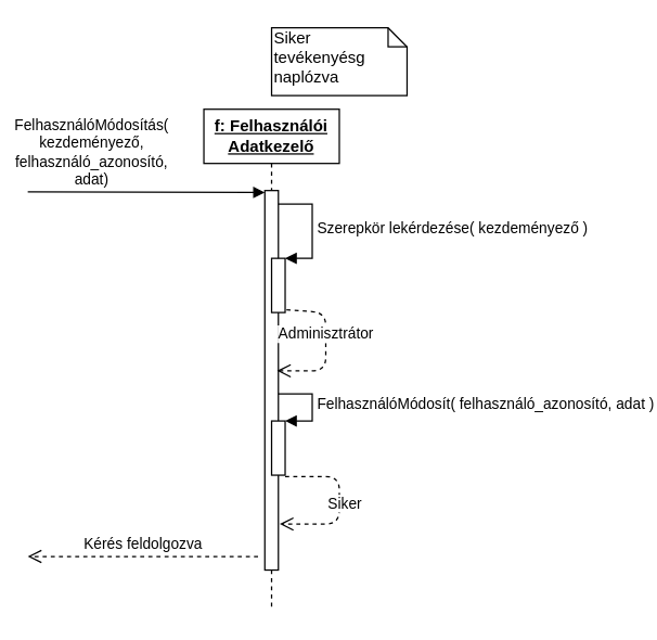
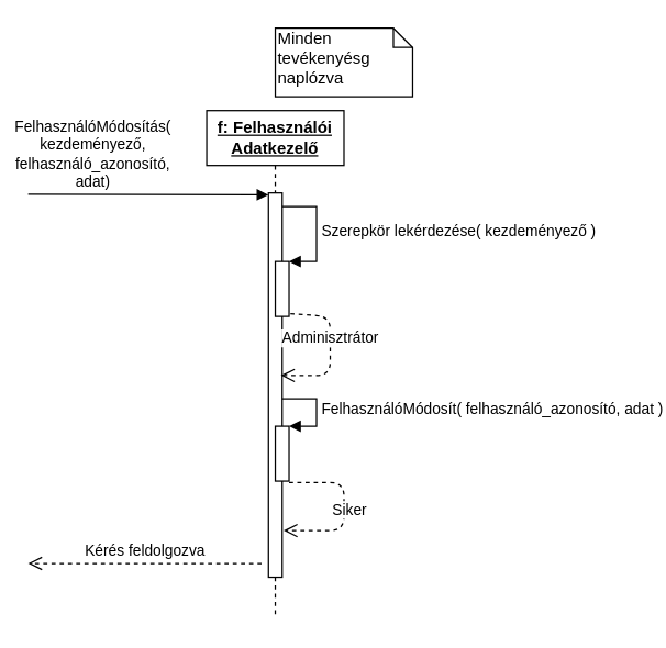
  <mxCell id="0" />
  <mxCell id="1" parent="0" />
  <mxCell id="2" value="&lt;b&gt;&lt;u&gt;f: Felhasználói Adatkezelő&lt;/u&gt;&lt;/b&gt;" style="shape=umlLifeline;perimeter=lifelinePerimeter;whiteSpace=wrap;html=1;container=1;collapsible=0;recursiveResize=0;outlineConnect=0;" parent="1" vertex="1"><mxGeometry x="150" y="80" width="100" height="370" as="geometry" /></mxCell>
  <mxCell id="3" value="" style="html=1;points=[];perimeter=orthogonalPerimeter;" parent="2" vertex="1"><mxGeometry x="45" y="60" width="10" height="280" as="geometry" /></mxCell>
  <mxCell id="4" value="Siker" style="html=1;verticalAlign=bottom;endArrow=open;dashed=1;endSize=8;exitX=1;exitY=1.025;exitDx=0;exitDy=0;exitPerimeter=0;entryX=1.1;entryY=0.491;entryDx=0;entryDy=0;entryPerimeter=0;" parent="2" edge="1"><mxGeometry x="0.36" y="-12" relative="1" as="geometry"><mxPoint x="60" y="271" as="sourcePoint" /><mxPoint x="56" y="306.04" as="targetPoint" /><Array as="points"><mxPoint x="100" y="271" /><mxPoint x="100" y="306" /></Array><mxPoint x="10" y="6" as="offset" /></mxGeometry></mxCell>
  <mxCell id="5" value="" style="html=1;points=[];perimeter=orthogonalPerimeter;" parent="2" vertex="1"><mxGeometry x="50" y="230" width="10" height="40" as="geometry" /></mxCell>
  <mxCell id="6" value="FelhasználóMódosít(&amp;nbsp;&lt;span style=&quot;text-align: center&quot;&gt;felhasználó_azonosító, adat&lt;/span&gt;&amp;nbsp;)" style="edgeStyle=orthogonalEdgeStyle;html=1;align=left;spacingLeft=2;endArrow=block;rounded=0;entryX=1;entryY=0;" parent="2" target="5" edge="1"><mxGeometry relative="1" as="geometry"><mxPoint x="55" y="210" as="sourcePoint" /><Array as="points"><mxPoint x="80" y="210" /></Array></mxGeometry></mxCell>
  <mxCell id="7" value="FelhasználóMódosítás(&lt;br&gt;kezdeményező,&lt;br&gt;felhasználó_azonosító,&lt;br&gt;adat)" style="html=1;verticalAlign=bottom;endArrow=block;entryX=0;entryY=0.005;entryDx=0;entryDy=0;entryPerimeter=0;" parent="1" target="3" edge="1"><mxGeometry x="-0.46" width="80" relative="1" as="geometry"><mxPoint x="20" y="141" as="sourcePoint" /><mxPoint x="179.5" y="150" as="targetPoint" /><mxPoint as="offset" /></mxGeometry></mxCell>
- <mxCell id="8" value="Siker tevékenyésg naplózva" style="shape=note;whiteSpace=wrap;html=1;size=14;verticalAlign=top;align=left;spacingTop=-6;" parent="1" vertex="1"><mxGeometry x="200" y="20" width="100" height="50" as="geometry" /></mxCell>
+ <mxCell id="8" value="Minden tevékenyésg naplózva" style="shape=note;whiteSpace=wrap;html=1;size=14;verticalAlign=top;align=left;spacingTop=-6;" parent="1" vertex="1"><mxGeometry x="200" y="20" width="100" height="50" as="geometry" /></mxCell>
  <mxCell id="9" value="Kérés feldolgozva" style="html=1;verticalAlign=bottom;endArrow=open;dashed=1;endSize=8;" parent="1" edge="1"><mxGeometry relative="1" as="geometry"><mxPoint x="190" y="410" as="sourcePoint" /><mxPoint x="20" y="410" as="targetPoint" /></mxGeometry></mxCell>
  <mxCell id="10" value="" style="html=1;points=[];perimeter=orthogonalPerimeter;" parent="1" vertex="1"><mxGeometry x="200" y="190" width="10" height="40" as="geometry" /></mxCell>
  <mxCell id="11" value="&lt;span style=&quot;text-align: center&quot;&gt;Szerepkör lekérdezése( kezdeményező )&lt;/span&gt;" style="edgeStyle=orthogonalEdgeStyle;html=1;align=left;spacingLeft=2;endArrow=block;rounded=0;entryX=1;entryY=0;" parent="1" target="10" edge="1"><mxGeometry relative="1" as="geometry"><mxPoint x="205" y="150" as="sourcePoint" /><Array as="points"><mxPoint x="230" y="150" /></Array></mxGeometry></mxCell>
  <mxCell id="12" value="Adminisztrátor" style="html=1;verticalAlign=bottom;endArrow=open;dashed=1;endSize=8;entryX=0.9;entryY=0.475;entryDx=0;entryDy=0;entryPerimeter=0;exitX=1.1;exitY=0.95;exitDx=0;exitDy=0;exitPerimeter=0;" parent="1" source="10" target="3" edge="1"><mxGeometry relative="1" as="geometry"><mxPoint x="500" y="410" as="sourcePoint" /><mxPoint x="420" y="410" as="targetPoint" /><Array as="points"><mxPoint x="240" y="230" /><mxPoint x="240" y="273" /></Array></mxGeometry></mxCell>
